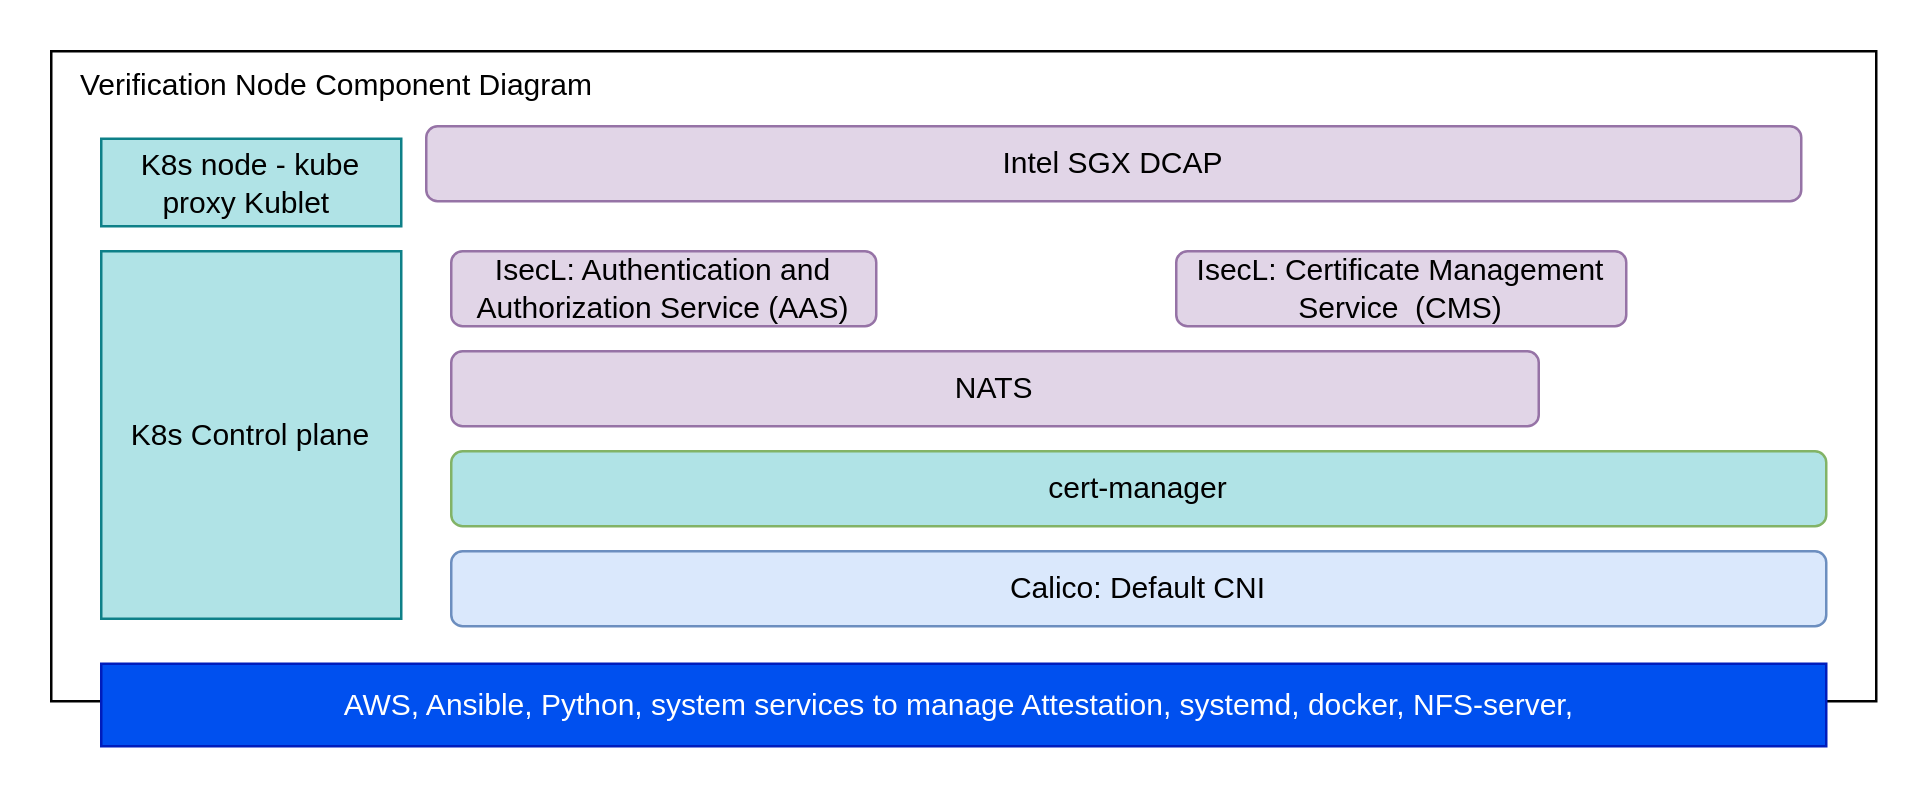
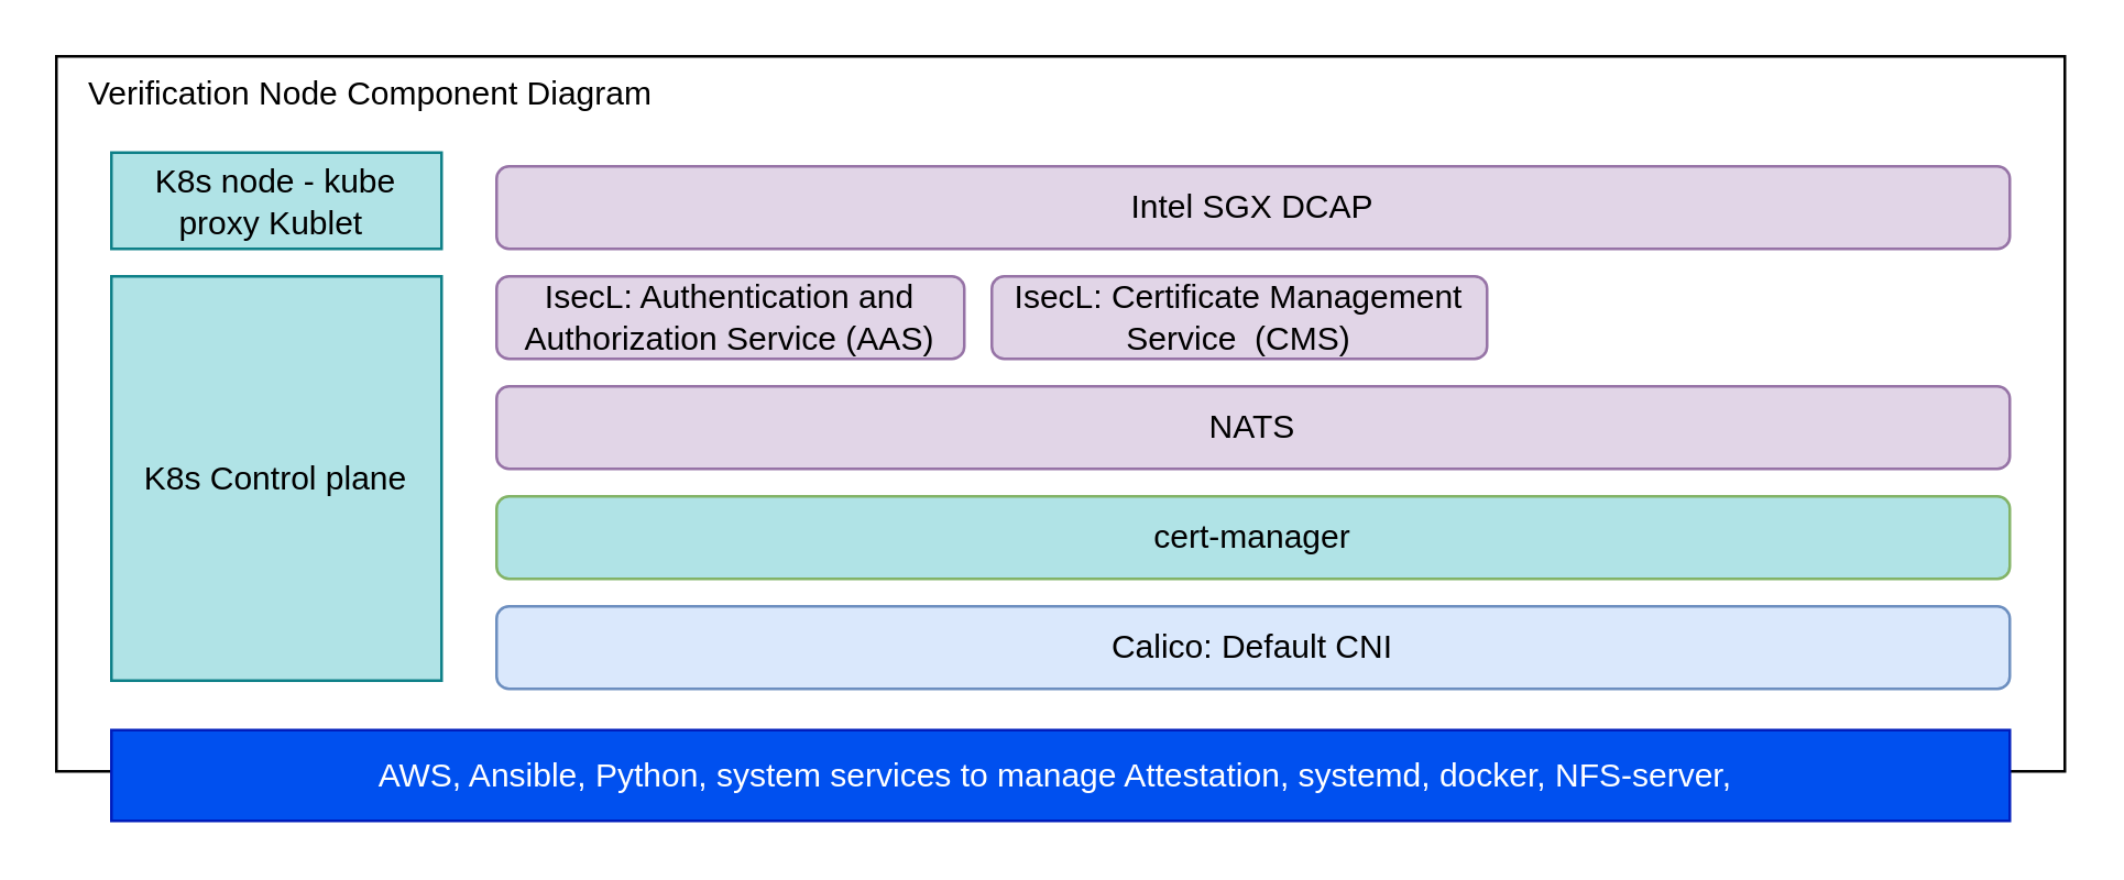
  <mxCell id="0" />
  <mxCell id="1" parent="0" />
  <mxCell id="2" value="&amp;nbsp; &amp;nbsp;Verification Node Component Diagram" style="rounded=0;whiteSpace=wrap;html=1;align=left;verticalAlign=top;" parent="1" vertex="1"><mxGeometry x="20" y="20" width="730" height="260" as="geometry" /></mxCell>
  <mxCell id="3" value="AWS, Ansible, Python, system services to manage Attestation, systemd, docker, NFS-server,&amp;nbsp;" style="rounded=0;whiteSpace=wrap;html=1;align=center;fillColor=#0050ef;strokeColor=#001DBC;fontColor=#ffffff;" parent="1" vertex="1"><mxGeometry x="40" y="265" width="690" height="33" as="geometry" /></mxCell>
  <mxCell id="4" value="Calico: Default CNI" style="rounded=1;whiteSpace=wrap;html=1;align=center;fillColor=#dae8fc;strokeColor=#6c8ebf;" parent="1" vertex="1"><mxGeometry x="180" y="220" width="550" height="30" as="geometry" /></mxCell>
  <mxCell id="5" value="K8s Control plane&lt;br&gt;" style="rounded=0;whiteSpace=wrap;html=1;align=center;fillColor=#b0e3e6;strokeColor=#0e8088;" parent="1" vertex="1"><mxGeometry x="40" y="100" width="120" height="147" as="geometry" /></mxCell>
  <mxCell id="6" value="K8s node - kube proxy Kublet&amp;nbsp;" style="rounded=0;whiteSpace=wrap;html=1;align=center;fillColor=#b0e3e6;strokeColor=#0e8088;" parent="1" vertex="1"><mxGeometry x="40" y="55" width="120" height="35" as="geometry" /></mxCell>
  <mxCell id="7" value="IsecL: Authentication and Authorization Service (AAS)" style="rounded=1;whiteSpace=wrap;html=1;align=center;fillColor=#e1d5e7;strokeColor=#9673a6;" parent="1" vertex="1"><mxGeometry x="180" y="100" width="170" height="30" as="geometry" /></mxCell>
- <mxCell id="8" value="IsecL: Certificate Management Service&amp;nbsp; (CMS)" style="rounded=1;whiteSpace=wrap;html=1;align=center;fillColor=#e1d5e7;strokeColor=#9673a6;" parent="1" vertex="1"><mxGeometry x="470" y="100" width="180" height="30" as="geometry" /></mxCell>
+ <mxCell id="8" value="IsecL: Certificate Management Service&amp;nbsp; (CMS)" style="rounded=1;whiteSpace=wrap;html=1;align=center;fillColor=#e1d5e7;strokeColor=#9673a6;" parent="1" vertex="1"><mxGeometry x="360" y="100" width="180" height="30" as="geometry" /></mxCell>
  <mxCell id="9" value="cert-manager" style="rounded=1;whiteSpace=wrap;html=1;align=center;fillColor=#b0e3e6;strokeColor=#82b366;" parent="1" vertex="1"><mxGeometry x="180" y="180" width="550" height="30" as="geometry" /></mxCell>
- <mxCell id="10" value="NATS" style="rounded=1;whiteSpace=wrap;html=1;align=center;fillColor=#e1d5e7;strokeColor=#9673a6;" parent="1" vertex="1"><mxGeometry x="180" y="140" width="435" height="30" as="geometry" /></mxCell>
- <mxCell id="11" value="Intel SGX DCAP" style="rounded=1;whiteSpace=wrap;html=1;align=center;fillColor=#e1d5e7;strokeColor=#9673a6;" parent="1" vertex="1"><mxGeometry x="170" y="50" width="550" height="30" as="geometry" /></mxCell>
+ <mxCell id="10" value="NATS" style="rounded=1;whiteSpace=wrap;html=1;align=center;fillColor=#e1d5e7;strokeColor=#9673a6;" parent="1" vertex="1"><mxGeometry x="180" y="140" width="550" height="30" as="geometry" /></mxCell>
+ <mxCell id="11" value="Intel SGX DCAP" style="rounded=1;whiteSpace=wrap;html=1;align=center;fillColor=#e1d5e7;strokeColor=#9673a6;" parent="1" vertex="1"><mxGeometry x="180" y="60" width="550" height="30" as="geometry" /></mxCell>
